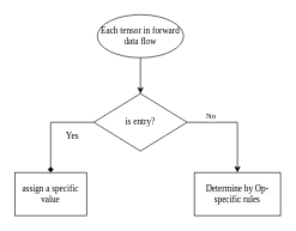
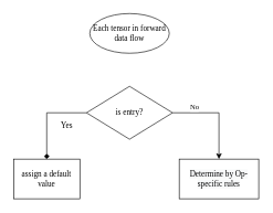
  <mxCell id="0" />
  <mxCell id="1" parent="0" />
  <mxCell id="2" style="edgeStyle=orthogonalEdgeStyle;rounded=0;orthogonalLoop=1;jettySize=auto;html=1;exitX=0;exitY=0.5;exitDx=0;exitDy=0;entryX=0.5;entryY=0;entryDx=0;entryDy=0;fontColor=#000000;fontFamily=Georgia;labelBorderColor=none;endArrow=diamond;" edge="1" parent="1" source="5" target="6"><mxGeometry relative="1" as="geometry" /></mxCell>
  <mxCell id="3" style="edgeStyle=orthogonalEdgeStyle;rounded=0;orthogonalLoop=1;jettySize=auto;html=1;exitX=1;exitY=0.5;exitDx=0;exitDy=0;entryX=0.5;entryY=0;entryDx=0;entryDy=0;fontColor=#000000;fontFamily=Georgia;labelBorderColor=none;" edge="1" parent="1" source="5" target="7"><mxGeometry relative="1" as="geometry" /></mxCell>
  <mxCell id="4" value="No" style="edgeLabel;html=1;align=center;verticalAlign=middle;resizable=0;points=[];fontColor=#000000;fontFamily=Georgia;labelBorderColor=none;" vertex="1" connectable="0" parent="3"><mxGeometry x="-0.543" y="4" relative="1" as="geometry"><mxPoint y="-5" as="offset" /></mxGeometry></mxCell>
  <mxCell id="5" value="is entry?" style="rhombus;whiteSpace=wrap;html=1;fontFamily=Georgia;labelBorderColor=none;" vertex="1" parent="1"><mxGeometry x="130" y="130" width="130" height="80" as="geometry" /></mxCell>
- <mxCell id="6" value="&lt;div style=&quot;&quot;&gt;&lt;font&gt;&lt;span style=&quot;background-color: rgb(255, 255, 255);&quot;&gt;assign a specific value&lt;/span&gt;&lt;/font&gt;&lt;/div&gt;" style="rounded=0;whiteSpace=wrap;html=1;strokeColor=#000000;fontColor=#000000;align=center;fontFamily=Georgia;labelBorderColor=none;" vertex="1" parent="1"><mxGeometry x="20" y="240" width="100" height="60" as="geometry" /></mxCell>
+ <mxCell id="6" value="&lt;div style=&quot;&quot;&gt;&lt;font&gt;&lt;span style=&quot;background-color: rgb(255, 255, 255);&quot;&gt;assign a default value&lt;/span&gt;&lt;/font&gt;&lt;/div&gt;" style="rounded=0;whiteSpace=wrap;html=1;strokeColor=#000000;fontColor=#000000;align=center;fontFamily=Georgia;labelBorderColor=none;" vertex="1" parent="1"><mxGeometry x="20" y="240" width="100" height="60" as="geometry" /></mxCell>
  <mxCell id="7" value="&lt;meta charset=&quot;utf-8&quot;&gt;&lt;span style=&quot;color: rgb(0, 0, 0); font-size: 12px; font-style: normal; font-variant-ligatures: normal; font-variant-caps: normal; font-weight: 400; letter-spacing: normal; orphans: 2; text-align: center; text-indent: 0px; text-transform: none; widows: 2; word-spacing: 0px; -webkit-text-stroke-width: 0px; background-color: rgb(248, 249, 250); text-decoration-thickness: initial; text-decoration-style: initial; text-decoration-color: initial; float: none; display: inline !important;&quot;&gt;Determine by Op-specific rules&lt;/span&gt;" style="rounded=0;whiteSpace=wrap;html=1;fontFamily=Georgia;labelBorderColor=none;" vertex="1" parent="1"><mxGeometry x="270" y="240" width="120" height="60" as="geometry" /></mxCell>
  <mxCell id="8" value="Yes" style="text;html=1;align=center;verticalAlign=middle;resizable=0;points=[];autosize=1;strokeColor=none;fillColor=none;fontColor=#000000;fontFamily=Georgia;labelBorderColor=none;" vertex="1" parent="1"><mxGeometry x="80" y="175" width="40" height="30" as="geometry" /></mxCell>
- <mxCell id="9" value="" style="edgeStyle=orthogonalEdgeStyle;rounded=0;orthogonalLoop=1;jettySize=auto;html=1;fontColor=#000000;fontFamily=Georgia;labelBorderColor=none;" edge="1" parent="1" source="10" target="5"><mxGeometry relative="1" as="geometry" /></mxCell>
  <mxCell id="10" value="Each tensor in forward data flow" style="ellipse;whiteSpace=wrap;html=1;strokeColor=#000000;fontColor=#000000;fontFamily=Georgia;labelBorderColor=none;" vertex="1" parent="1"><mxGeometry x="135" y="20" width="120" height="60" as="geometry" /></mxCell>
